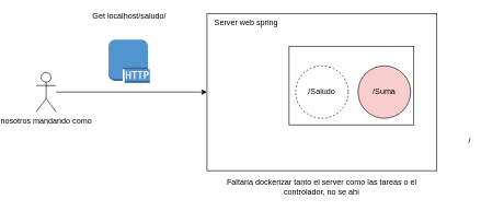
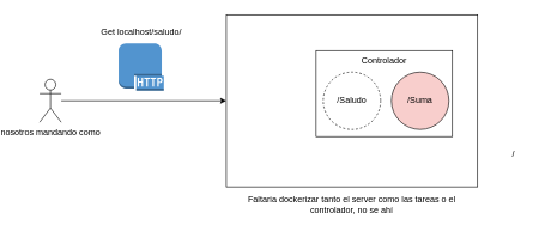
  <mxCell id="0" />
  <mxCell id="1" parent="0" />
  <mxCell id="2" value="" style="rounded=0;whiteSpace=wrap;html=1;" vertex="1" parent="1"><mxGeometry x="280" y="20" width="350" height="240" as="geometry" /></mxCell>
  <mxCell id="3" value="" style="rounded=0;whiteSpace=wrap;html=1;" vertex="1" parent="1"><mxGeometry x="405" y="70" width="190" height="120" as="geometry" /></mxCell>
  <mxCell id="4" style="edgeStyle=orthogonalEdgeStyle;rounded=0;orthogonalLoop=1;jettySize=auto;html=1;" edge="1" parent="1" source="5" target="2"><mxGeometry relative="1" as="geometry" /></mxCell>
  <mxCell id="5" value="&lt;div&gt;nosotros mandando como&lt;br&gt;&lt;/div&gt;" style="shape=umlActor;verticalLabelPosition=bottom;verticalAlign=top;html=1;outlineConnect=0;" vertex="1" parent="1"><mxGeometry x="20" y="110" width="30" height="60" as="geometry" /></mxCell>
  <mxCell id="6" value="" style="outlineConnect=0;dashed=0;verticalLabelPosition=bottom;verticalAlign=top;align=center;html=1;shape=mxgraph.aws3.http_protocol;fillColor=#5294CF;gradientColor=none;" vertex="1" parent="1"><mxGeometry x="130" y="60" width="63" height="66" as="geometry" /></mxCell>
- <mxCell id="7" value="Get localhost/saludo/" style="text;html=1;strokeColor=none;fillColor=none;align=center;verticalAlign=middle;whiteSpace=wrap;rounded=0;" vertex="1" parent="1"><mxGeometry x="101.5" y="10" width="120" height="30" as="geometry" /></mxCell>
- <mxCell id="8" value="Server web spring" style="text;html=1;strokeColor=none;fillColor=none;align=center;verticalAlign=middle;whiteSpace=wrap;rounded=0;" vertex="1" parent="1"><mxGeometry x="280" y="20" width="120" height="30" as="geometry" /></mxCell>
+ <mxCell id="7" value="Get localhost/saludo/" style="text;html=1;strokeColor=none;fillColor=none;align=center;verticalAlign=middle;whiteSpace=wrap;rounded=0;" vertex="1" parent="1"><mxGeometry x="101.5" y="30" width="120" height="30" as="geometry" /></mxCell>
  <mxCell id="9" value="/Saludo" style="ellipse;whiteSpace=wrap;html=1;aspect=fixed;dashed=1;" vertex="1" parent="1"><mxGeometry x="415" y="100" width="80" height="80" as="geometry" /></mxCell>
+ <mxCell id="10" value="Controlador" style="text;html=1;strokeColor=none;fillColor=none;align=center;verticalAlign=middle;whiteSpace=wrap;rounded=0;" vertex="1" parent="1"><mxGeometry x="470" y="70" width="60" height="30" as="geometry" /></mxCell>
  <mxCell id="11" value="Faltaria dockerizar tanto el server como las tareas o el controlador, no se ahí" style="text;html=1;strokeColor=none;fillColor=none;align=center;verticalAlign=middle;whiteSpace=wrap;rounded=0;" vertex="1" parent="1"><mxGeometry x="280" y="270" width="350" height="30" as="geometry" /></mxCell>
  <mxCell id="12" value="/" style="text;html=1;strokeColor=none;fillColor=none;align=center;verticalAlign=middle;whiteSpace=wrap;rounded=0;" vertex="1" parent="1"><mxGeometry x="650" y="200" width="60" height="30" as="geometry" /></mxCell>
  <mxCell id="13" value="/Suma" style="ellipse;whiteSpace=wrap;html=1;aspect=fixed;fillColor=#f8cecc;" vertex="1" parent="1"><mxGeometry x="510" y="100" width="80" height="80" as="geometry" /></mxCell>
